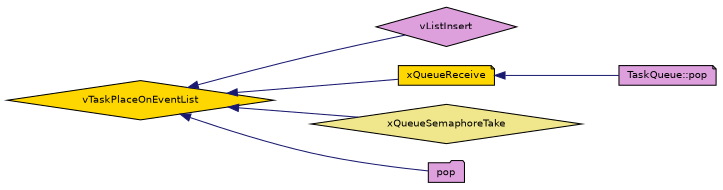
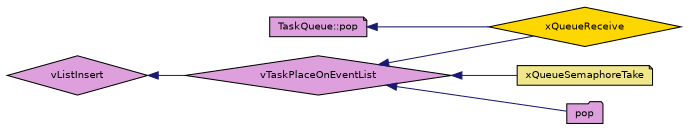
  digraph {
    rankdir=LR
    node [color=black fillcolor=plum fontname=Helvetica fontsize=10 shape=diamond style=filled]
    edge [color=midnightblue dir=back fontname=Helvetica fontsize=10 labelfontname=Helvetica labelfontsize=10 style=solid]
    n1 [fontcolor=black height=0.2 label=vListInsert width=0.4]
-   n2 [fillcolor=gold height=0.2 label=vTaskPlaceOnEventList width=0.4]
-   n3 [fillcolor=gold height=0.2 label=xQueueReceive shape=note width=0.4]
-   n4 [fillcolor=khaki height=0.2 label=xQueueSemaphoreTake width=0.4]
+   n2 [height=0.2 label=vTaskPlaceOnEventList width=0.4]
+   n3 [fillcolor=gold height=0.2 label=xQueueReceive width=0.4]
+   n4 [fillcolor=khaki height=0.2 label=xQueueSemaphoreTake shape=note width=0.4]
    n5 [height=0.2 label=pop shape=folder width=0.4]
    n6 [height=0.2 label="TaskQueue::pop" shape=note width=0.4]
-   n2 -> n1
+   n1 -> n2
    n2 -> n3
    n2 -> n4
    n2 -> n5
-   n3 -> n6
+   n6 -> n3
  }
